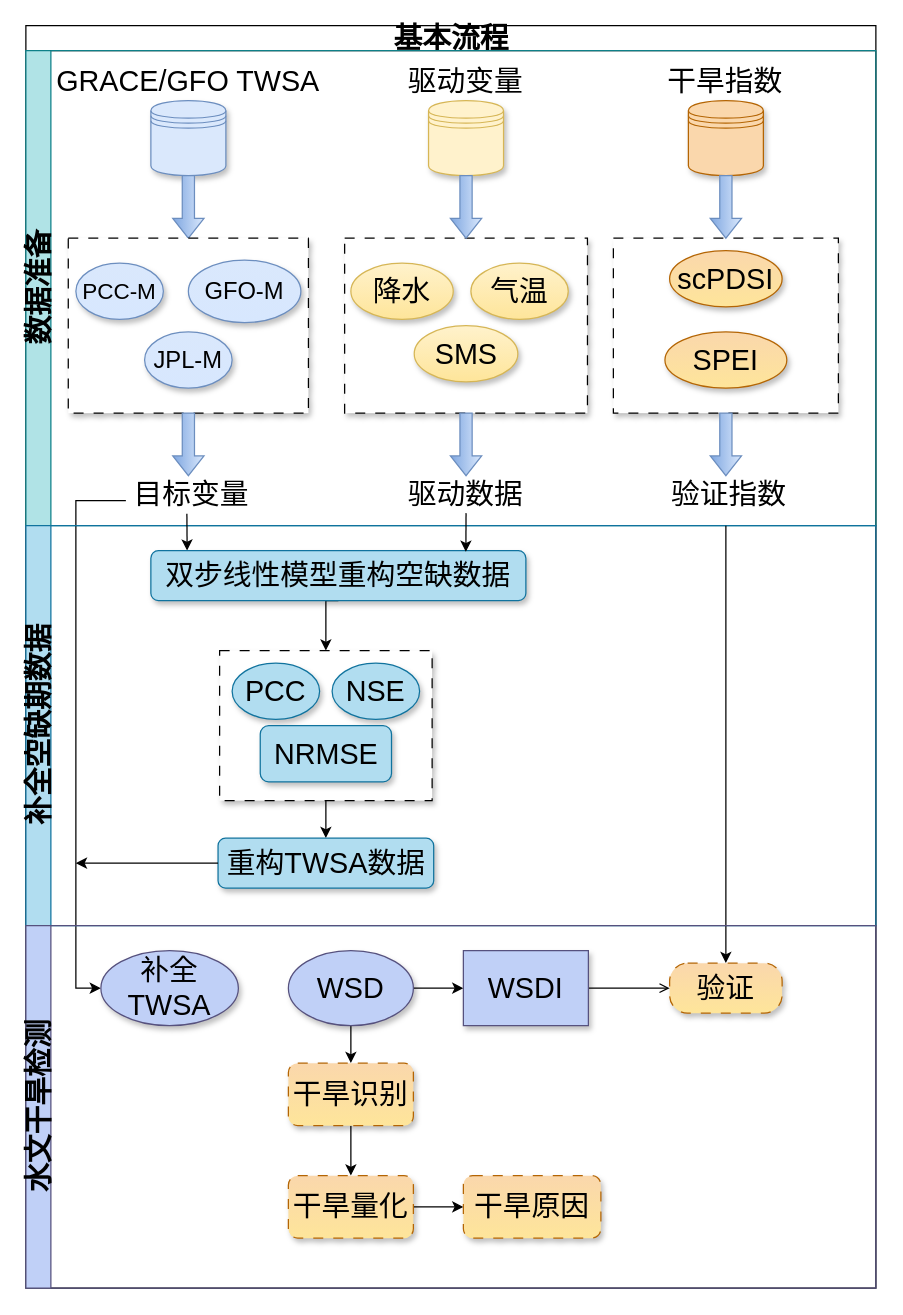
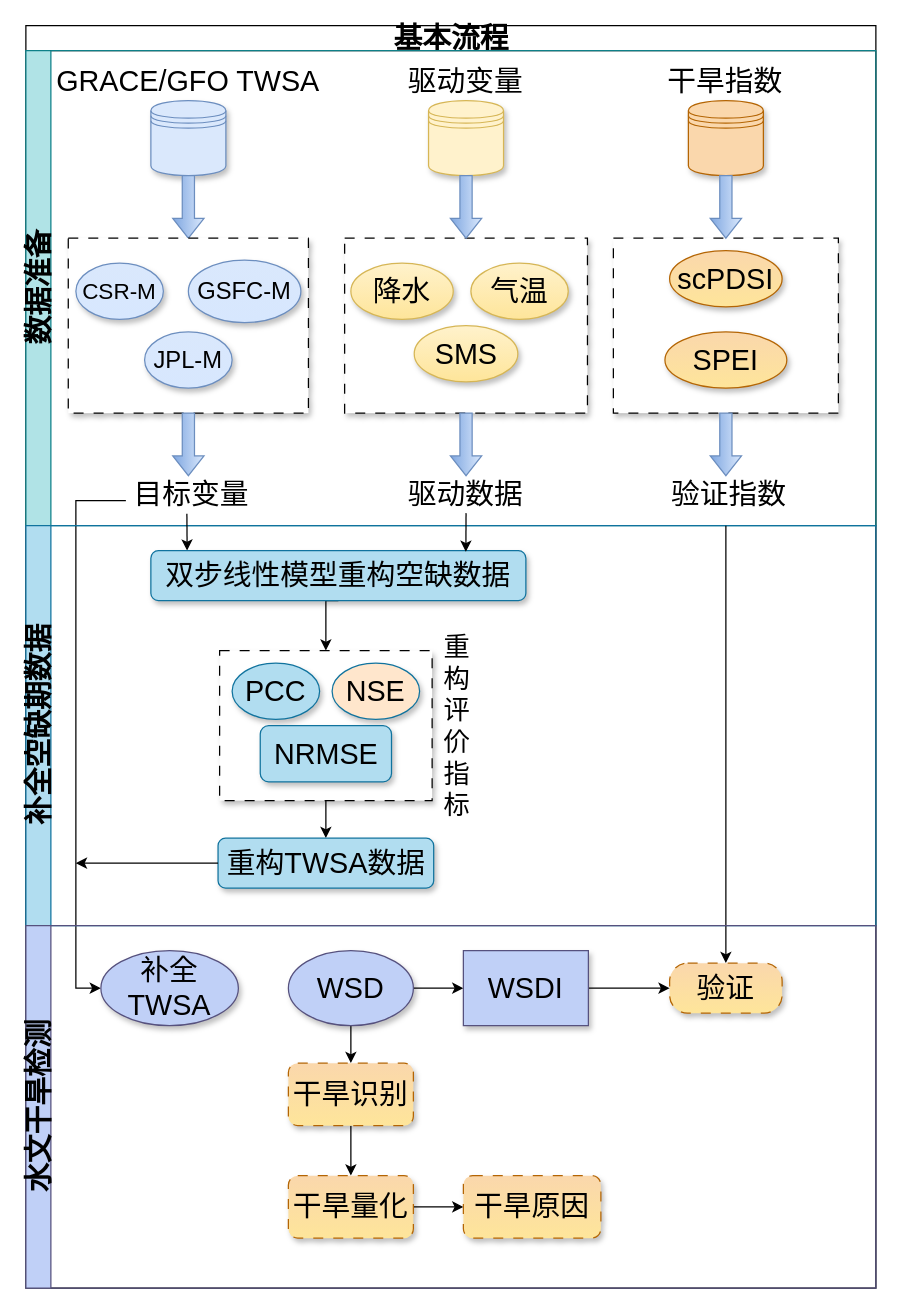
  <mxCell id="0" />
  <mxCell id="1" parent="0" />
  <mxCell id="2" value="&lt;b style=&quot;font-size: 23px;&quot;&gt;基本流程&lt;/b&gt;" style="swimlane;childLayout=stackLayout;resizeParent=1;resizeParentMax=0;horizontal=1;startSize=20;horizontalStack=0;html=1;fontSize=23;fontStyle=0" parent="1" vertex="1"><mxGeometry x="20" y="20" width="680" height="1010" as="geometry"><mxRectangle x="114" y="80" width="70" height="30" as="alternateBounds" /></mxGeometry></mxCell>
  <mxCell id="3" value="数据准备" style="swimlane;startSize=20;horizontal=0;html=1;swimlaneFillColor=none;fillColor=#b0e3e6;strokeColor=#0e8088;verticalAlign=middle;labelPosition=center;verticalLabelPosition=middle;align=center;fontSize=23;" parent="2" vertex="1"><mxGeometry y="20" width="680" height="380" as="geometry"><mxRectangle y="20" width="580" height="30" as="alternateBounds" /></mxGeometry></mxCell>
  <mxCell id="4" value="" style="shape=datastore;whiteSpace=wrap;html=1;fillColor=#dae8fc;strokeColor=#6c8ebf;shadow=1;fontSize=23;" parent="3" vertex="1"><mxGeometry x="100" y="40" width="60" height="60" as="geometry" /></mxCell>
  <mxCell id="5" value="GRACE/GFO TWSA" style="text;html=1;align=center;verticalAlign=middle;whiteSpace=wrap;rounded=0;fontSize=23;" parent="3" vertex="1"><mxGeometry x="15.02" y="10" width="229.99" height="30" as="geometry" /></mxCell>
  <mxCell id="6" value="" style="shape=datastore;whiteSpace=wrap;html=1;fillColor=#fff2cc;strokeColor=#d6b656;shadow=1;fontSize=23;" parent="3" vertex="1"><mxGeometry x="322.13" y="40" width="60" height="60" as="geometry" /></mxCell>
  <mxCell id="7" value="驱动变量" style="text;html=1;align=center;verticalAlign=middle;whiteSpace=wrap;rounded=0;fontSize=23;" parent="3" vertex="1"><mxGeometry x="274.13" y="10" width="156" height="30" as="geometry" /></mxCell>
  <mxCell id="8" value="" style="shape=datastore;whiteSpace=wrap;html=1;fillColor=#fad7ac;strokeColor=#b46504;shadow=1;fontSize=23;" parent="3" vertex="1"><mxGeometry x="530" y="40" width="60" height="60" as="geometry" /></mxCell>
  <mxCell id="9" value="干旱指数" style="text;html=1;align=center;verticalAlign=middle;whiteSpace=wrap;rounded=0;fontSize=23;" parent="3" vertex="1"><mxGeometry x="507.49" y="10" width="105" height="30" as="geometry" /></mxCell>
  <mxCell id="10" value="" style="html=1;shadow=0;dashed=0;align=center;verticalAlign=middle;shape=mxgraph.arrows2.arrow;dy=0.61;dx=15.76;direction=south;notch=0;fillColor=#dae8fc;strokeColor=#6c8ebf;gradientColor=#7ea6e0;fontSize=23;" parent="3" vertex="1"><mxGeometry x="117.48" y="100" width="25.01" height="50" as="geometry" /></mxCell>
  <mxCell id="11" value="" style="rounded=0;whiteSpace=wrap;html=1;arcSize=15;glass=0;dashed=1;dashPattern=8 8;shadow=1;fontSize=23;" parent="3" vertex="1"><mxGeometry x="33.92" y="150" width="192.12" height="140" as="geometry" /></mxCell>
- <mxCell id="12" value="PCC-M" style="ellipse;whiteSpace=wrap;html=1;fillColor=#dae8fc;gradientColor=#d7e7fe;strokeColor=#6c8ebf;align=center;verticalAlign=middle;fontFamily=Helvetica;fontSize=18;fontColor=default;shadow=1;" parent="3" vertex="1"><mxGeometry x="40" y="170" width="70" height="45" as="geometry" /></mxCell>
- <mxCell id="13" value="GFO-M" style="ellipse;whiteSpace=wrap;html=1;fillColor=#dae8fc;gradientColor=#d7e7fe;strokeColor=#6c8ebf;shadow=1;fontSize=19;" parent="3" vertex="1"><mxGeometry x="130" y="167.5" width="90" height="50" as="geometry" /></mxCell>
+ <mxCell id="12" value="CSR-M" style="ellipse;whiteSpace=wrap;html=1;fillColor=#dae8fc;gradientColor=#d7e7fe;strokeColor=#6c8ebf;align=center;verticalAlign=middle;fontFamily=Helvetica;fontSize=18;fontColor=default;shadow=1;" parent="3" vertex="1"><mxGeometry x="40" y="170" width="70" height="45" as="geometry" /></mxCell>
+ <mxCell id="13" value="GSFC-M" style="ellipse;whiteSpace=wrap;html=1;fillColor=#dae8fc;gradientColor=#d7e7fe;strokeColor=#6c8ebf;shadow=1;fontSize=19;" parent="3" vertex="1"><mxGeometry x="130" y="167.5" width="90" height="50" as="geometry" /></mxCell>
  <mxCell id="14" value="JPL-M" style="ellipse;whiteSpace=wrap;html=1;gradientColor=#d7e7fe;fillColor=#dae8fc;strokeColor=#6c8ebf;align=center;verticalAlign=middle;fontFamily=Helvetica;fontSize=19;fontColor=default;shadow=1;" parent="3" vertex="1"><mxGeometry x="94.98" y="225" width="70" height="45" as="geometry" /></mxCell>
  <mxCell id="15" value="" style="rounded=0;whiteSpace=wrap;html=1;arcSize=15;glass=0;dashed=1;dashPattern=8 8;shadow=1;fontSize=23;" parent="3" vertex="1"><mxGeometry x="255.02" y="150" width="194.24" height="140" as="geometry" /></mxCell>
  <mxCell id="16" value="降水" style="ellipse;whiteSpace=wrap;html=1;fillColor=#fff2cc;gradientColor=#fee59a;strokeColor=#d6b656;align=center;verticalAlign=middle;fontFamily=Helvetica;fontSize=23;shadow=1;fontColor=default;" parent="3" vertex="1"><mxGeometry x="260" y="170" width="81.89" height="45" as="geometry" /></mxCell>
  <mxCell id="17" value="气温" style="ellipse;whiteSpace=wrap;html=1;fillColor=#fff2cc;gradientColor=#fee59a;strokeColor=#d6b656;shadow=1;align=center;verticalAlign=middle;fontFamily=Helvetica;fontSize=23;fontColor=default;" parent="3" vertex="1"><mxGeometry x="356.02" y="170" width="77.89" height="45" as="geometry" /></mxCell>
  <mxCell id="18" value="SMS" style="ellipse;whiteSpace=wrap;html=1;gradientColor=#fee59a;fillColor=#fff2cc;strokeColor=#d6b656;align=center;verticalAlign=middle;fontFamily=Helvetica;fontSize=23;fontColor=default;shadow=1;" parent="3" vertex="1"><mxGeometry x="310.67" y="220" width="82.89" height="45" as="geometry" /></mxCell>
  <mxCell id="19" value="" style="rounded=0;whiteSpace=wrap;html=1;arcSize=15;glass=0;dashed=1;dashPattern=8 8;shadow=1;fontSize=23;" parent="3" vertex="1"><mxGeometry x="470" y="150" width="180" height="140" as="geometry" /></mxCell>
  <mxCell id="20" value="scPDSI" style="ellipse;whiteSpace=wrap;html=1;fillColor=#fad7ac;gradientColor=#fee59a;strokeColor=#b46504;align=center;verticalAlign=middle;fontFamily=Helvetica;fontSize=23;shadow=1;fontColor=default;" parent="3" vertex="1"><mxGeometry x="514.99" y="160" width="90" height="45" as="geometry" /></mxCell>
  <mxCell id="21" value="SPEI" style="ellipse;whiteSpace=wrap;html=1;gradientColor=#fee59a;fillColor=#fad7ac;strokeColor=#b46504;align=center;verticalAlign=middle;fontFamily=Helvetica;fontSize=23;fontColor=default;shadow=1;" parent="3" vertex="1"><mxGeometry x="511.25" y="225" width="97.51" height="45" as="geometry" /></mxCell>
  <mxCell id="22" value="" style="html=1;shadow=0;dashed=0;align=center;verticalAlign=middle;shape=mxgraph.arrows2.arrow;dy=0.61;dx=15.76;direction=south;notch=0;fillColor=#dae8fc;strokeColor=#6c8ebf;gradientColor=#7ea6e0;fontSize=23;" parent="3" vertex="1"><mxGeometry x="339.61" y="100" width="25.01" height="50" as="geometry" /></mxCell>
  <mxCell id="23" value="" style="html=1;shadow=0;dashed=0;align=center;verticalAlign=middle;shape=mxgraph.arrows2.arrow;dy=0.61;dx=15.76;direction=south;notch=0;fillColor=#dae8fc;strokeColor=#6c8ebf;gradientColor=#7ea6e0;fontSize=23;" parent="3" vertex="1"><mxGeometry x="547.49" y="100" width="25.01" height="50" as="geometry" /></mxCell>
  <mxCell id="24" value="" style="html=1;shadow=0;dashed=0;align=center;verticalAlign=middle;shape=mxgraph.arrows2.arrow;dy=0.61;dx=15.76;direction=south;notch=0;fillColor=#dae8fc;strokeColor=#6c8ebf;gradientColor=#7ea6e0;fontSize=23;" parent="3" vertex="1"><mxGeometry x="117.5" y="290" width="25.01" height="50" as="geometry" /></mxCell>
  <mxCell id="25" value="" style="html=1;shadow=0;dashed=0;align=center;verticalAlign=middle;shape=mxgraph.arrows2.arrow;dy=0.61;dx=15.76;direction=south;notch=0;fillColor=#dae8fc;strokeColor=#6c8ebf;gradientColor=#7ea6e0;fontSize=23;" parent="3" vertex="1"><mxGeometry x="339.63" y="290" width="25.01" height="50" as="geometry" /></mxCell>
  <mxCell id="26" value="" style="html=1;shadow=0;dashed=0;align=center;verticalAlign=middle;shape=mxgraph.arrows2.arrow;dy=0.61;dx=15.76;direction=south;notch=0;fillColor=#dae8fc;strokeColor=#6c8ebf;gradientColor=#7ea6e0;fontSize=23;" parent="3" vertex="1"><mxGeometry x="547.49" y="290" width="25.01" height="50" as="geometry" /></mxCell>
  <mxCell id="27" value="目标变量" style="text;html=1;align=center;verticalAlign=middle;whiteSpace=wrap;rounded=0;fontSize=23;" parent="3" vertex="1"><mxGeometry x="85.02" y="340" width="94.98" height="30" as="geometry" /></mxCell>
  <mxCell id="28" value="驱动数据" style="text;html=1;align=center;verticalAlign=middle;whiteSpace=wrap;rounded=0;fontSize=23;" parent="3" vertex="1"><mxGeometry x="301.25" y="340" width="101.79" height="30" as="geometry" /></mxCell>
  <mxCell id="29" value="验证指数" style="text;html=1;align=center;verticalAlign=middle;whiteSpace=wrap;rounded=0;fontSize=23;" parent="3" vertex="1"><mxGeometry x="515" y="340" width="95" height="30" as="geometry" /></mxCell>
  <mxCell id="30" value="" style="endArrow=classic;html=1;rounded=0;entryX=0;entryY=0.5;entryDx=0;entryDy=0;fontSize=23;" parent="3" target="46" edge="1"><mxGeometry width="50" height="50" relative="1" as="geometry"><mxPoint x="80" y="360" as="sourcePoint" /><mxPoint x="80" y="710" as="targetPoint" /><Array as="points"><mxPoint x="60" y="360" /><mxPoint x="40" y="360" /><mxPoint x="40" y="750" /></Array></mxGeometry></mxCell>
  <mxCell id="31" value="补全空缺期数据" style="swimlane;startSize=20;horizontal=0;html=1;swimlaneFillColor=none;fillColor=#b1ddf0;strokeColor=#10739e;rounded=0;arcSize=0;shadow=0;fontSize=23;" parent="2" vertex="1"><mxGeometry y="400" width="680" height="320" as="geometry" /></mxCell>
  <mxCell id="32" value="" style="endArrow=classic;html=1;rounded=0;fontSize=23;exitX=0.461;exitY=1.017;exitDx=0;exitDy=0;exitPerimeter=0;" parent="31" source="27" edge="1"><mxGeometry width="50" height="50" relative="1" as="geometry"><mxPoint x="129" as="sourcePoint" /><mxPoint x="129" y="20" as="targetPoint" /></mxGeometry></mxCell>
  <mxCell id="33" value="" style="endArrow=classic;html=1;rounded=0;entryX=0.5;entryY=0;entryDx=0;entryDy=0;fontSize=23;" parent="31" target="45" edge="1"><mxGeometry width="50" height="50" relative="1" as="geometry"><mxPoint x="560" as="sourcePoint" /><mxPoint x="560" y="280" as="targetPoint" /></mxGeometry></mxCell>
  <mxCell id="34" style="edgeStyle=orthogonalEdgeStyle;rounded=0;orthogonalLoop=1;jettySize=auto;html=1;exitX=0.5;exitY=1;exitDx=0;exitDy=0;entryX=0.5;entryY=0;entryDx=0;entryDy=0;fontSize=23;" parent="31" source="35" target="38" edge="1"><mxGeometry relative="1" as="geometry"><Array as="points"><mxPoint x="240" y="60" /></Array></mxGeometry></mxCell>
  <mxCell id="35" value="双步线性模型重构空缺数据" style="rounded=1;whiteSpace=wrap;html=1;shadow=1;glass=0;fillColor=#b1ddf0;strokeColor=#10739e;fontSize=23;" parent="31" vertex="1"><mxGeometry x="99.99" y="20" width="300.01" height="40" as="geometry" /></mxCell>
  <mxCell id="36" style="edgeStyle=orthogonalEdgeStyle;rounded=0;orthogonalLoop=1;jettySize=auto;html=1;exitX=0.5;exitY=1;exitDx=0;exitDy=0;fontSize=23;" parent="31" source="38" edge="1"><mxGeometry relative="1" as="geometry"><mxPoint x="240" y="200" as="targetPoint" /></mxGeometry></mxCell>
  <mxCell id="37" style="edgeStyle=orthogonalEdgeStyle;rounded=0;orthogonalLoop=1;jettySize=auto;html=1;exitX=0.5;exitY=1;exitDx=0;exitDy=0;entryX=0.5;entryY=0;entryDx=0;entryDy=0;" parent="31" source="38" target="43" edge="1"><mxGeometry relative="1" as="geometry" /></mxCell>
  <mxCell id="38" value="" style="rounded=0;whiteSpace=wrap;html=1;arcSize=15;glass=0;dashed=1;dashPattern=8 8;shadow=1;fontSize=23;" parent="31" vertex="1"><mxGeometry x="155" y="100" width="170" height="120" as="geometry" /></mxCell>
  <mxCell id="39" value="PCC" style="ellipse;whiteSpace=wrap;html=1;fillColor=#b1ddf0;strokeColor=#10739e;align=center;verticalAlign=middle;fontFamily=Helvetica;fontSize=23;shadow=1;" parent="31" vertex="1"><mxGeometry x="165" y="110" width="70" height="45" as="geometry" /></mxCell>
- <mxCell id="40" value="NSE" style="ellipse;whiteSpace=wrap;html=1;fillColor=#b1ddf0;strokeColor=#10739e;shadow=1;align=center;verticalAlign=middle;fontFamily=Helvetica;fontSize=23;" parent="31" vertex="1"><mxGeometry x="244.99" y="110" width="70" height="45" as="geometry" /></mxCell>
+ <mxCell id="40" value="NSE" style="ellipse;whiteSpace=wrap;html=1;fillColor=#ffe6cc;strokeColor=#10739e;shadow=1;align=center;verticalAlign=middle;fontFamily=Helvetica;fontSize=23;" parent="31" vertex="1"><mxGeometry x="244.99" y="110" width="70" height="45" as="geometry" /></mxCell>
  <mxCell id="41" value="NRMSE" style="whiteSpace=wrap;html=1;fillColor=#b1ddf0;strokeColor=#10739e;align=center;verticalAlign=middle;fontFamily=Helvetica;fontSize=23;shadow=1;rounded=1;" parent="31" vertex="1"><mxGeometry x="187.5" y="160" width="105" height="45" as="geometry" /></mxCell>
+ <mxCell id="42" value="&lt;div style=&quot;font-size: 21px;&quot;&gt;&lt;span style=&quot;background-color: initial; font-size: 21px;&quot;&gt;重&lt;/span&gt;&lt;br style=&quot;font-size: 21px;&quot;&gt;&lt;/div&gt;&lt;div style=&quot;font-size: 21px;&quot;&gt;&lt;span style=&quot;background-color: initial; font-size: 21px;&quot;&gt;构&lt;/span&gt;&lt;/div&gt;&lt;div style=&quot;font-size: 21px;&quot;&gt;评&lt;/div&gt;&lt;div style=&quot;font-size: 21px;&quot;&gt;价&lt;/div&gt;&lt;div style=&quot;font-size: 21px;&quot;&gt;指&lt;/div&gt;&lt;div style=&quot;font-size: 21px;&quot;&gt;标&lt;/div&gt;" style="text;html=1;align=center;verticalAlign=middle;whiteSpace=wrap;rounded=0;fontSize=21;" parent="31" vertex="1"><mxGeometry x="330" y="80" width="30" height="160" as="geometry" /></mxCell>
  <mxCell id="43" value="重构TWSA数据" style="rounded=1;whiteSpace=wrap;html=1;shadow=1;glass=0;fillColor=#b1ddf0;strokeColor=#10739e;fontSize=23;" parent="31" vertex="1"><mxGeometry x="153.74" y="250" width="172.51" height="40" as="geometry" /></mxCell>
  <mxCell id="44" value="&lt;div style=&quot;font-size: 23px;&quot;&gt;水文干旱检测&lt;/div&gt;" style="swimlane;startSize=20;horizontal=0;html=1;fillColor=#c0d0f7;strokeColor=#56517e;swimlaneLine=1;fontSize=23;" parent="2" vertex="1"><mxGeometry y="720" width="680" height="290" as="geometry" /></mxCell>
  <mxCell id="45" value="验证" style="rounded=1;whiteSpace=wrap;html=1;arcSize=36;shadow=1;dashed=1;dashPattern=8 8;strokeColor=#b46504;align=center;verticalAlign=middle;fontFamily=Helvetica;fontSize=23;fontColor=default;fontStyle=0;fillColor=#fad7ac;gradientColor=#fee59a;" parent="44" vertex="1"><mxGeometry x="515" y="30" width="90" height="40" as="geometry" /></mxCell>
  <mxCell id="46" value="补全TWSA" style="ellipse;whiteSpace=wrap;html=1;fillColor=#c0d0f7;strokeColor=#56517e;align=center;verticalAlign=middle;fontFamily=Helvetica;fontSize=23;shadow=1;fontStyle=0;fontColor=default;" parent="44" vertex="1"><mxGeometry x="60" y="20" width="110" height="60" as="geometry" /></mxCell>
  <mxCell id="47" value="" style="edgeStyle=orthogonalEdgeStyle;rounded=0;orthogonalLoop=1;jettySize=auto;html=1;fontSize=23;" parent="44" source="49" target="51" edge="1"><mxGeometry relative="1" as="geometry" /></mxCell>
  <mxCell id="48" value="" style="edgeStyle=orthogonalEdgeStyle;rounded=0;orthogonalLoop=1;jettySize=auto;html=1;fontSize=23;" parent="44" source="49" target="53" edge="1"><mxGeometry relative="1" as="geometry" /></mxCell>
  <mxCell id="49" value="WSD" style="ellipse;whiteSpace=wrap;html=1;fillColor=#c0d0f7;strokeColor=#56517e;align=center;verticalAlign=middle;fontFamily=Helvetica;fontSize=23;shadow=1;fontColor=default;fontStyle=0;" parent="44" vertex="1"><mxGeometry x="210" y="20" width="100" height="60" as="geometry" /></mxCell>
- <mxCell id="50" value="" style="edgeStyle=orthogonalEdgeStyle;rounded=0;orthogonalLoop=1;jettySize=auto;html=1;fontSize=23;endArrow=open;" parent="44" source="51" target="45" edge="1"><mxGeometry relative="1" as="geometry" /></mxCell>
+ <mxCell id="50" value="" style="edgeStyle=orthogonalEdgeStyle;rounded=0;orthogonalLoop=1;jettySize=auto;html=1;fontSize=23;" parent="44" source="51" target="45" edge="1"><mxGeometry relative="1" as="geometry" /></mxCell>
  <mxCell id="51" value="WSDI" style="whiteSpace=wrap;html=1;fillColor=#c0d0f7;strokeColor=#56517e;align=center;verticalAlign=middle;fontFamily=Helvetica;fontSize=23;shadow=1;fontColor=default;fontStyle=0;rounded=0;" parent="44" vertex="1"><mxGeometry x="350" y="20" width="100" height="60" as="geometry" /></mxCell>
  <mxCell id="52" value="" style="edgeStyle=orthogonalEdgeStyle;rounded=0;orthogonalLoop=1;jettySize=auto;html=1;fontSize=23;" parent="44" source="53" target="55" edge="1"><mxGeometry relative="1" as="geometry" /></mxCell>
  <mxCell id="53" value="干旱识别" style="rounded=1;whiteSpace=wrap;html=1;fillColor=#fad7ac;strokeColor=#b46504;shadow=1;fontStyle=0;dashed=1;dashPattern=8 8;align=center;verticalAlign=middle;fontFamily=Helvetica;fontSize=23;fontColor=default;gradientColor=#fee59a;" parent="44" vertex="1"><mxGeometry x="210" y="110" width="100" height="50" as="geometry" /></mxCell>
  <mxCell id="54" value="" style="edgeStyle=orthogonalEdgeStyle;rounded=0;orthogonalLoop=1;jettySize=auto;html=1;fontSize=23;" parent="44" source="55" target="56" edge="1"><mxGeometry relative="1" as="geometry" /></mxCell>
  <mxCell id="55" value="干旱量化" style="rounded=1;whiteSpace=wrap;html=1;fillColor=#fad7ac;strokeColor=#b46504;shadow=1;fontStyle=0;dashed=1;align=center;verticalAlign=middle;fontFamily=Helvetica;fontSize=23;fontColor=default;gradientColor=#fee59a;dashPattern=8 8;" parent="44" vertex="1"><mxGeometry x="210" y="200" width="100" height="50" as="geometry" /></mxCell>
  <mxCell id="56" value="干旱原因" style="rounded=1;whiteSpace=wrap;html=1;fillColor=#fad7ac;strokeColor=#b46504;shadow=1;fontStyle=0;dashed=1;gradientColor=#fee59a;dashPattern=8 8;fontSize=23;" parent="44" vertex="1"><mxGeometry x="350" y="200" width="110" height="50" as="geometry" /></mxCell>
  <mxCell id="57" style="edgeStyle=orthogonalEdgeStyle;rounded=0;orthogonalLoop=1;jettySize=auto;html=1;exitX=0.5;exitY=1;exitDx=0;exitDy=0;entryX=0.84;entryY=0.025;entryDx=0;entryDy=0;entryPerimeter=0;" parent="2" source="28" target="35" edge="1"><mxGeometry relative="1" as="geometry" /></mxCell>
  <mxCell id="58" style="edgeStyle=orthogonalEdgeStyle;rounded=0;orthogonalLoop=1;jettySize=auto;html=1;exitX=0;exitY=0.5;exitDx=0;exitDy=0;fontSize=23;" parent="1" source="43" edge="1"><mxGeometry relative="1" as="geometry"><mxPoint x="60" y="690" as="targetPoint" /></mxGeometry></mxCell>
